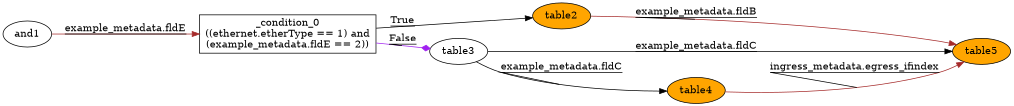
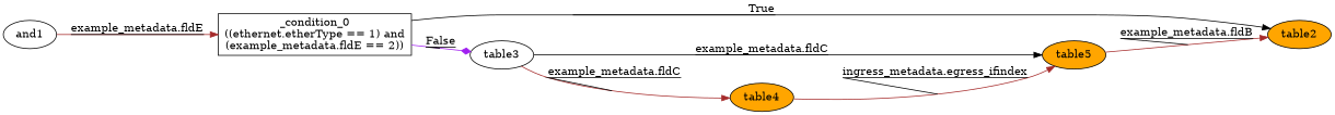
  digraph {
    rankdir=LR
    node [fillcolor=white style=filled]
    edge [color=brown decorate=true]
    n1 [label="_condition_0\n((ethernet.etherType == 1) and\n(example_metadata.fldE == 2))" shape=box]
    n2 [fillcolor=orange label=table2]
    n3 [label=table3]
    n4 [fillcolor=orange label=table5]
    n5 [fillcolor=orange label=table4]
    n6 [label=and1]
    n1 -> n2 [color=black label=True]
    n1 -> n3 [arrowhead=diamond color=purple label=False]
-   n2 -> n4 [label="example_metadata.fldB"]
+   n4 -> n2 [label="example_metadata.fldB"]
    n3 -> n4 [color=black label="example_metadata.fldC"]
-   n3 -> n5 [color=black label="example_metadata.fldC"]
+   n3 -> n5 [label="example_metadata.fldC"]
    n5 -> n4 [label="ingress_metadata.egress_ifindex"]
    n6 -> n1 [label="example_metadata.fldE"]
  }
